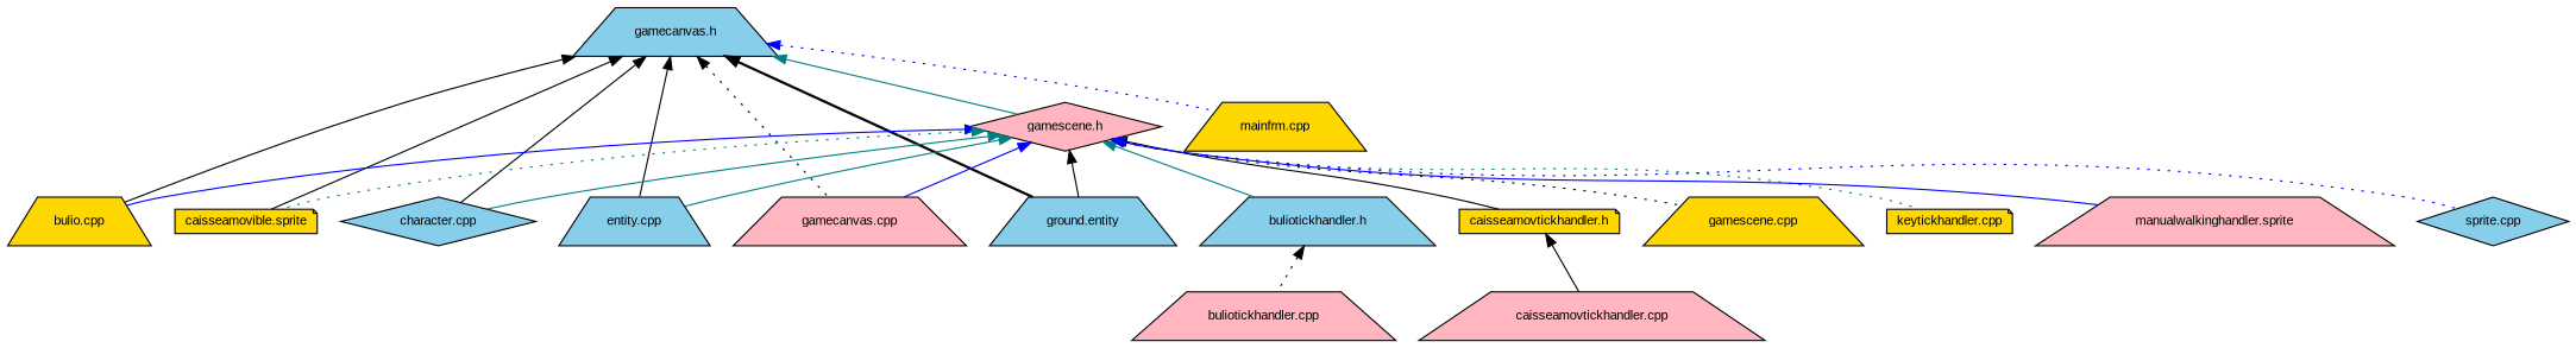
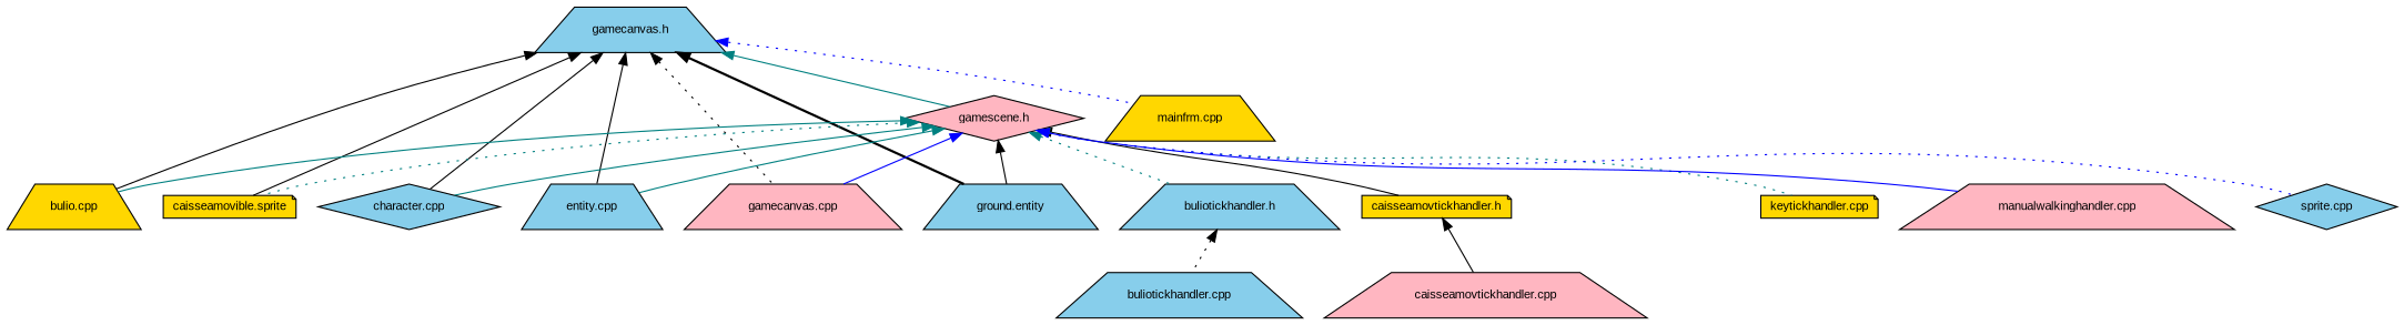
  digraph {
    fontname="Liberation Sans"
    node [color=black fillcolor=skyblue fontname="Liberation Sans" fontsize=10 shape=trapezium style=filled]
    edge [color=black dir=back fontname="Liberation Sans" fontsize=10 labelfontname=Helvetica labelfontsize=10 style=solid]
    n1 [fontcolor=black height=0.2 label="gamecanvas.h" width=0.4]
    n2 [fillcolor=gold height=0.2 label="bulio.cpp" width=0.4]
    n3 [fillcolor=gold height=0.2 label="caisseamovible.sprite" shape=note width=0.4]
    n4 [height=0.2 label="character.cpp" shape=diamond width=0.4]
    n5 [height=0.2 label="entity.cpp" width=0.4]
    n6 [fillcolor=lightpink height=0.2 label="gamecanvas.cpp" width=0.4]
    n7 [fillcolor=lightpink height=0.2 label="gamescene.h" shape=diamond width=0.4]
    n8 [height=0.2 label="ground.entity" width=0.4]
    n9 [fillcolor=gold height=0.2 label="mainfrm.cpp" width=0.4]
    n10 [height=0.2 label="buliotickhandler.h" width=0.4]
    n11 [fillcolor=gold height=0.2 label="caisseamovtickhandler.h" shape=note width=0.4]
-   n12 [fillcolor=gold height=0.2 label="gamescene.cpp" width=0.4]
    n13 [fillcolor=gold height=0.2 label="keytickhandler.cpp" shape=note width=0.4]
-   n14 [fillcolor=lightpink height=0.2 label="manualwalkinghandler.sprite" width=0.4]
+   n14 [fillcolor=lightpink height=0.2 label="manualwalkinghandler.cpp" width=0.4]
    n15 [height=0.2 label="sprite.cpp" shape=diamond width=0.4]
-   n16 [fillcolor=lightpink height=0.2 label="buliotickhandler.cpp" width=0.4]
+   n16 [height=0.2 label="buliotickhandler.cpp" width=0.4]
    n17 [fillcolor=lightpink height=0.2 label="caisseamovtickhandler.cpp" width=0.4]
    n1 -> n2
    n1 -> n3
    n1 -> n4
    n1 -> n5
    n1 -> n6 [style=dotted]
    n1 -> n7 [color=teal]
    n1 -> n8 [style=bold]
    n1 -> n9 [color=blue style=dotted]
-   n7 -> n2 [color=blue]
+   n7 -> n2 [color=teal]
    n7 -> n3 [color=teal style=dotted]
    n7 -> n4 [color=teal]
    n7 -> n5 [color=teal]
    n7 -> n6 [color=blue]
    n7 -> n8
-   n7 -> n10 [color=teal]
+   n7 -> n10 [color=teal style=dotted]
    n7 -> n11
-   n7 -> n12 [style=dotted]
    n7 -> n13 [color=teal style=dotted]
    n7 -> n14 [color=blue]
    n7 -> n15 [color=blue style=dotted]
    n10 -> n16 [style=dotted]
    n11 -> n17
  }
